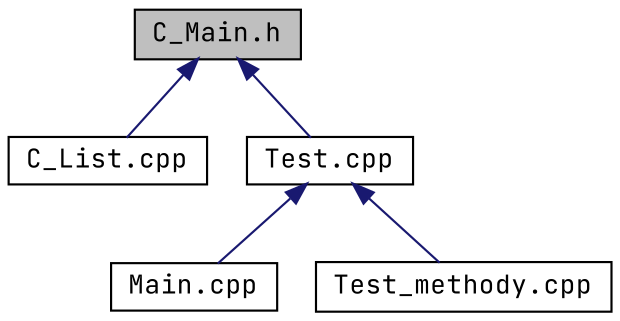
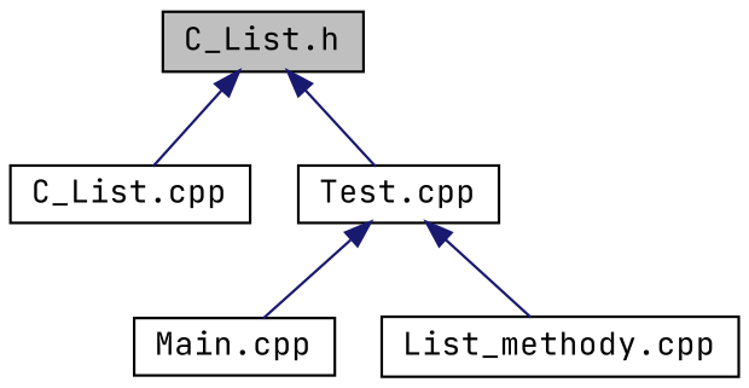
  digraph {
    fontname="JetBrains Mono"
    node [color=black fillcolor=white fontname="JetBrains Mono" fontsize=12 shape=record style=filled]
    edge [color=midnightblue dir=back fontname="JetBrains Mono" fontsize=12 labelfontname=Helvetica labelfontsize=12 style=solid]
-   n1 [fillcolor=grey75 fontcolor=black height=0.2 label="C_Main.h" width=0.4]
+   n1 [fillcolor=grey75 fontcolor=black height=0.2 label="C_List.h" width=0.4]
    n2 [height=0.2 label="C_List.cpp" width=0.4]
    n3 [height=0.2 label="Test.cpp" width=0.4]
    n4 [height=0.2 label="Main.cpp" width=0.4]
-   n5 [height=0.2 label="Test_methody.cpp" width=0.4]
+   n5 [height=0.2 label="List_methody.cpp" width=0.4]
    n1 -> n2
    n1 -> n3
    n3 -> n4
    n3 -> n5
  }
